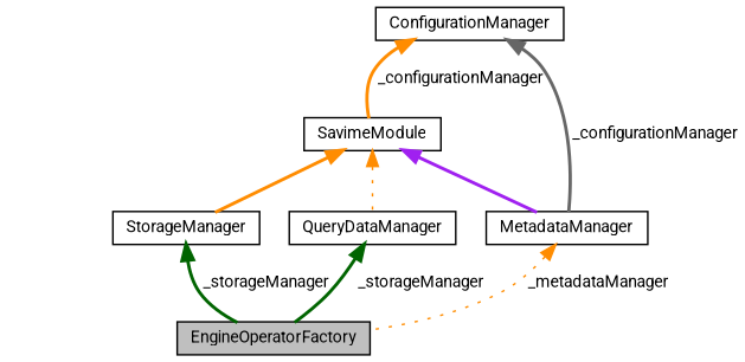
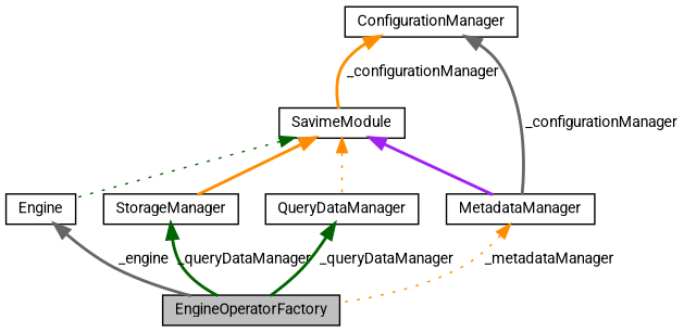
  digraph {
    fontname=Roboto
    node [color=black fillcolor=white fontname=Roboto fontsize=10 shape=record style=filled]
    edge [color=darkorange dir=back fontname=Roboto fontsize=10 labelfontname=Helvetica labelfontsize=10 style=bold]
    n1 [fillcolor=grey75 fontcolor=black height=0.2 label=EngineOperatorFactory width=0.4]
+   n2 [height=0.2 label=Engine width=0.4]
    n3 [height=0.2 label=SavimeModule width=0.4]
    n4 [height=0.2 label=StorageManager width=0.4]
    n5 [height=0.2 label=QueryDataManager width=0.4]
    n6 [height=0.2 label=MetadataManager width=0.4]
    n7 [height=0.2 label=ConfigurationManager width=0.4]
+   n2 -> n1 [color=gray40 label=" _engine"]
+   n3 -> n2 [color=darkgreen style=dotted]
    n3 -> n4
    n3 -> n5 [style=dotted]
    n3 -> n6 [color=purple]
-   n4 -> n1 [color=darkgreen label=" _storageManager"]
-   n5 -> n1 [color=darkgreen label=" _storageManager"]
+   n4 -> n1 [color=darkgreen label=" _queryDataManager"]
+   n5 -> n1 [color=darkgreen label=" _queryDataManager"]
    n6 -> n1 [label=" _metadataManager" style=dotted]
    n7 -> n3 [label=" _configurationManager"]
    n7 -> n6 [color=gray40 label=" _configurationManager"]
  }
